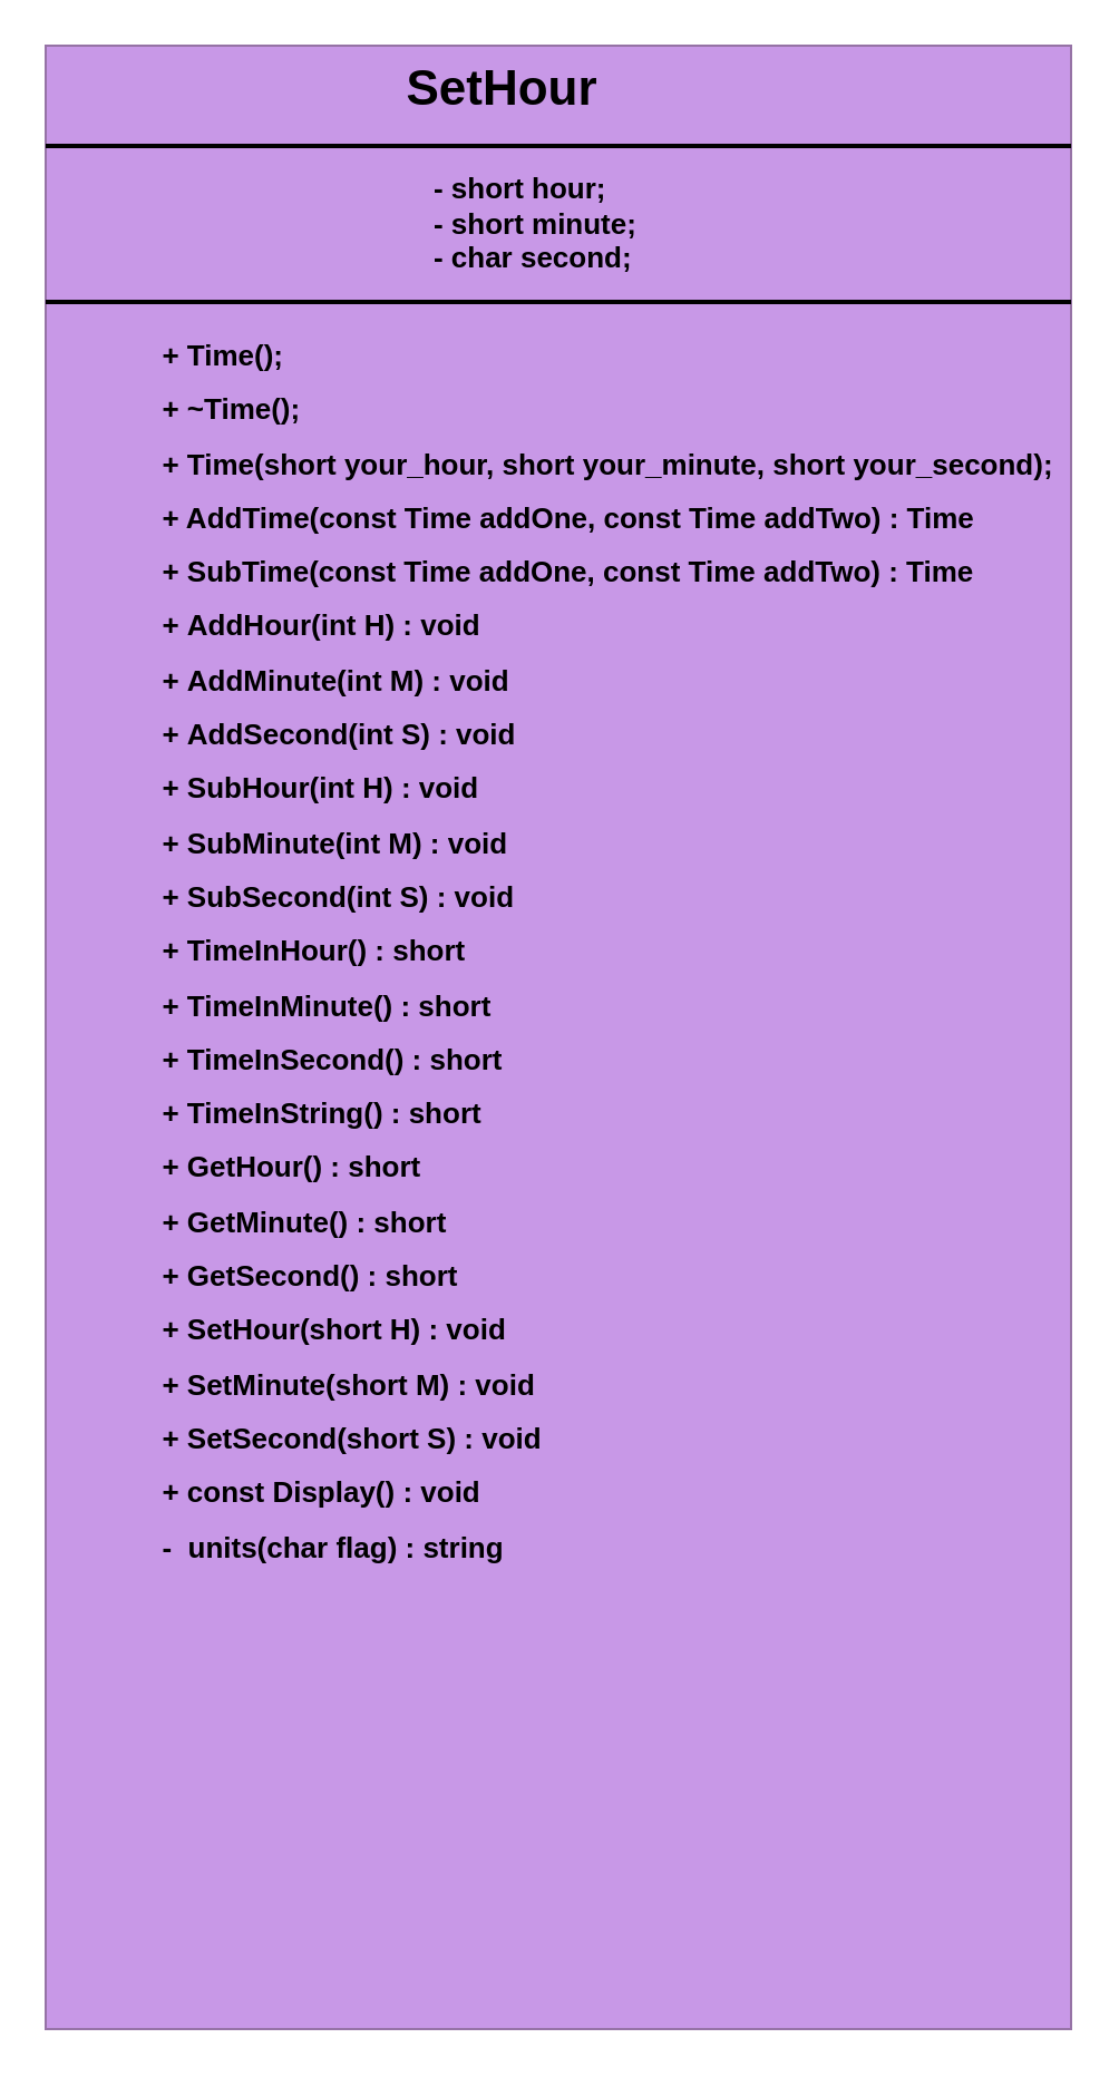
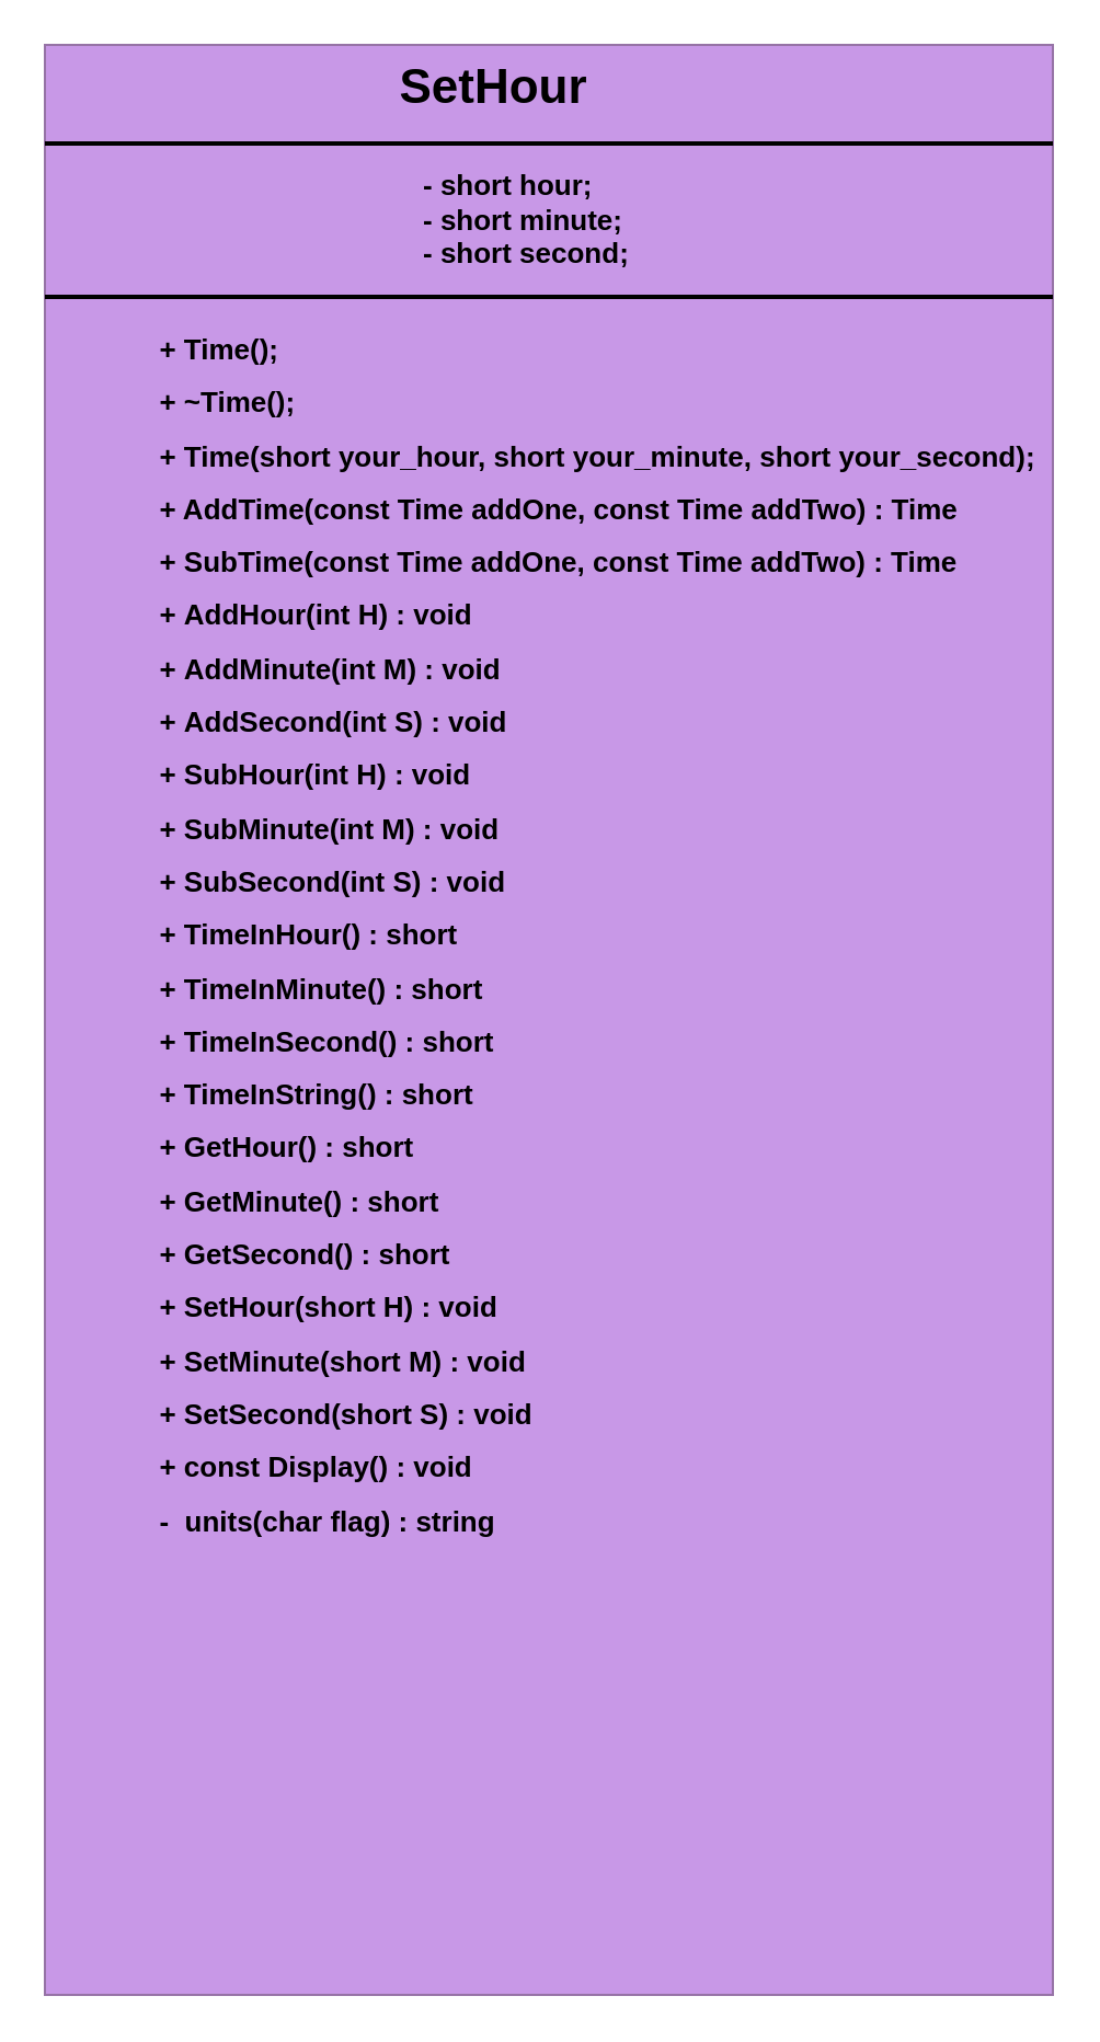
  <mxCell id="0" />
  <mxCell id="1" parent="0" />
  <mxCell id="2" value="" style="whiteSpace=wrap;html=1;fillColor=#C898E7;strokeColor=#9673a6;" parent="1" vertex="1"><mxGeometry x="20" y="20" width="460" height="890" as="geometry" /></mxCell>
  <mxCell id="3" value="" style="line;strokeWidth=2;html=1;" parent="1" vertex="1"><mxGeometry x="20" y="60" width="460" height="10" as="geometry" /></mxCell>
  <mxCell id="4" value="" style="line;strokeWidth=2;html=1;" parent="1" vertex="1"><mxGeometry x="20" y="130" width="460" height="10" as="geometry" /></mxCell>
  <mxCell id="5" value="&lt;b&gt;&lt;font style=&quot;font-size: 22px&quot;&gt;SetHour&lt;/font&gt;&lt;/b&gt;" style="text;html=1;strokeColor=none;fillColor=none;align=center;verticalAlign=middle;whiteSpace=wrap;rounded=0;" parent="1" vertex="1"><mxGeometry x="145" y="30" width="160" height="20" as="geometry" /></mxCell>
- <mxCell id="6" value="&lt;div style=&quot;text-align: justify&quot;&gt;&lt;span style=&quot;font-size: 13px&quot;&gt;&lt;b&gt;&lt;span style=&quot;white-space: pre&quot;&gt;&#09;&lt;/span&gt;- short hour;&lt;/b&gt;&lt;/span&gt;&lt;/div&gt;&lt;div style=&quot;text-align: justify&quot;&gt;&lt;span style=&quot;font-size: 13px&quot;&gt;&lt;b&gt;&lt;span style=&quot;white-space: pre&quot;&gt;&#09;&lt;/span&gt;- short minute;&lt;/b&gt;&lt;/span&gt;&lt;/div&gt;&lt;div style=&quot;text-align: justify&quot;&gt;&lt;span style=&quot;font-size: 13px&quot;&gt;&lt;b&gt;&lt;span style=&quot;white-space: pre&quot;&gt;&#09;&lt;/span&gt;- char second;&lt;/b&gt;&lt;/span&gt;&lt;/div&gt;" style="text;html=1;strokeColor=none;fillColor=none;align=center;verticalAlign=middle;whiteSpace=wrap;rounded=0;" parent="1" vertex="1"><mxGeometry x="122.5" y="60" width="205" height="80" as="geometry" /></mxCell>
+ <mxCell id="6" value="&lt;div style=&quot;text-align: justify&quot;&gt;&lt;span style=&quot;font-size: 13px&quot;&gt;&lt;b&gt;&lt;span style=&quot;white-space: pre&quot;&gt;&#09;&lt;/span&gt;- short hour;&lt;/b&gt;&lt;/span&gt;&lt;/div&gt;&lt;div style=&quot;text-align: justify&quot;&gt;&lt;span style=&quot;font-size: 13px&quot;&gt;&lt;b&gt;&lt;span style=&quot;white-space: pre&quot;&gt;&#09;&lt;/span&gt;- short minute;&lt;/b&gt;&lt;/span&gt;&lt;/div&gt;&lt;div style=&quot;text-align: justify&quot;&gt;&lt;span style=&quot;font-size: 13px&quot;&gt;&lt;b&gt;&lt;span style=&quot;white-space: pre&quot;&gt;&#09;&lt;/span&gt;- short second;&lt;/b&gt;&lt;/span&gt;&lt;/div&gt;" style="text;html=1;strokeColor=none;fillColor=none;align=center;verticalAlign=middle;whiteSpace=wrap;rounded=0;" parent="1" vertex="1"><mxGeometry x="122.5" y="60" width="205" height="80" as="geometry" /></mxCell>
  <mxCell id="7" value="&lt;p style=&quot;line-height: 130%&quot;&gt;&lt;/p&gt;&lt;blockquote style=&quot;margin: 0 0 0 40px ; border: none ; padding: 0px&quot;&gt;&lt;h1 style=&quot;text-align: justify ; font-size: 13px&quot;&gt;+ Time();&lt;/h1&gt;&lt;h1 style=&quot;text-align: justify ; font-size: 13px&quot;&gt;+ ~Time();&lt;/h1&gt;&lt;h1 style=&quot;text-align: justify ; font-size: 13px&quot;&gt;+ Time(short your_hour, short your_minute, short your_second);&lt;/h1&gt;&lt;h1 style=&quot;text-align: justify ; font-size: 13px&quot;&gt;+ AddTime(const Time addOne, const Time addTwo) : Time&amp;nbsp;&lt;/h1&gt;&lt;h1 style=&quot;text-align: justify ; font-size: 13px&quot;&gt;+&amp;nbsp;SubTime(const Time addOne, const Time addTwo) : Time&amp;nbsp;&lt;/h1&gt;&lt;h1 style=&quot;text-align: justify ; font-size: 13px&quot;&gt;+&amp;nbsp;AddHour(int H)&amp;nbsp;: void&amp;nbsp;&lt;/h1&gt;&lt;h1 style=&quot;text-align: justify ; font-size: 13px&quot;&gt;+&amp;nbsp;AddMinute(int M)&amp;nbsp;: void&amp;nbsp;&lt;/h1&gt;&lt;h1 style=&quot;text-align: justify ; font-size: 13px&quot;&gt;+&amp;nbsp;AddSecond(int S)&amp;nbsp;: void&amp;nbsp;&lt;/h1&gt;&lt;h1 style=&quot;text-align: justify ; font-size: 13px&quot;&gt;+&amp;nbsp;SubHour(int H)&amp;nbsp;: void&amp;nbsp;&lt;/h1&gt;&lt;h1 style=&quot;text-align: justify ; font-size: 13px&quot;&gt;+&amp;nbsp;SubMinute(int M)&amp;nbsp;: void&amp;nbsp;&lt;/h1&gt;&lt;h1 style=&quot;text-align: justify ; font-size: 13px&quot;&gt;+&amp;nbsp;SubSecond(int S)&amp;nbsp;: void&amp;nbsp;&lt;/h1&gt;&lt;h1 style=&quot;text-align: justify ; font-size: 13px&quot;&gt;+&amp;nbsp;TimeInHour()&amp;nbsp;: short&lt;/h1&gt;&lt;h1 style=&quot;text-align: justify ; font-size: 13px&quot;&gt;+&amp;nbsp;TimeInMinute()&amp;nbsp;: short&lt;/h1&gt;&lt;h1 style=&quot;text-align: justify ; font-size: 13px&quot;&gt;+&amp;nbsp;TimeInSecond()&amp;nbsp;: short&lt;/h1&gt;&lt;h1 style=&quot;text-align: justify ; font-size: 13px&quot;&gt;+&amp;nbsp;TimeInString()&amp;nbsp;: short&lt;/h1&gt;&lt;h1 style=&quot;text-align: justify ; font-size: 13px&quot;&gt;+ GetHour()&amp;nbsp;: short&lt;/h1&gt;&lt;h1 style=&quot;text-align: justify ; font-size: 13px&quot;&gt;+ GetMinute()&amp;nbsp;: short&lt;/h1&gt;&lt;h1 style=&quot;text-align: justify ; font-size: 13px&quot;&gt;+ GetSecond() : short&lt;/h1&gt;&lt;h1 style=&quot;text-align: justify ; font-size: 13px&quot;&gt;+ SetHour(short H)&amp;nbsp;: void&amp;nbsp;&lt;/h1&gt;&lt;h1 style=&quot;text-align: justify ; font-size: 13px&quot;&gt;+ SetMinute(short M)&amp;nbsp;: void&amp;nbsp;&lt;/h1&gt;&lt;h1 style=&quot;text-align: justify ; font-size: 13px&quot;&gt;+ SetSecond(short S)&amp;nbsp;: void&amp;nbsp;&lt;/h1&gt;&lt;h1 style=&quot;text-align: justify ; font-size: 13px&quot;&gt;+&amp;nbsp;const Display() : void&lt;/h1&gt;&lt;h1 style=&quot;text-align: justify ; font-size: 13px&quot;&gt;-&amp;nbsp;&amp;nbsp;units(char flag) : string&lt;/h1&gt;&lt;h1 style=&quot;text-align: justify ; font-size: 13px&quot;&gt;&amp;nbsp;&lt;/h1&gt;&lt;h1 style=&quot;text-align: justify ; font-size: 13px&quot;&gt;&amp;nbsp;&lt;/h1&gt;&lt;/blockquote&gt;&lt;p&gt;&lt;/p&gt;" style="text;html=1;strokeColor=none;fillColor=none;spacing=5;spacingTop=-20;whiteSpace=wrap;overflow=hidden;rounded=0;align=center;" parent="1" vertex="1"><mxGeometry x="25" y="150" width="455" height="730" as="geometry" /></mxCell>
